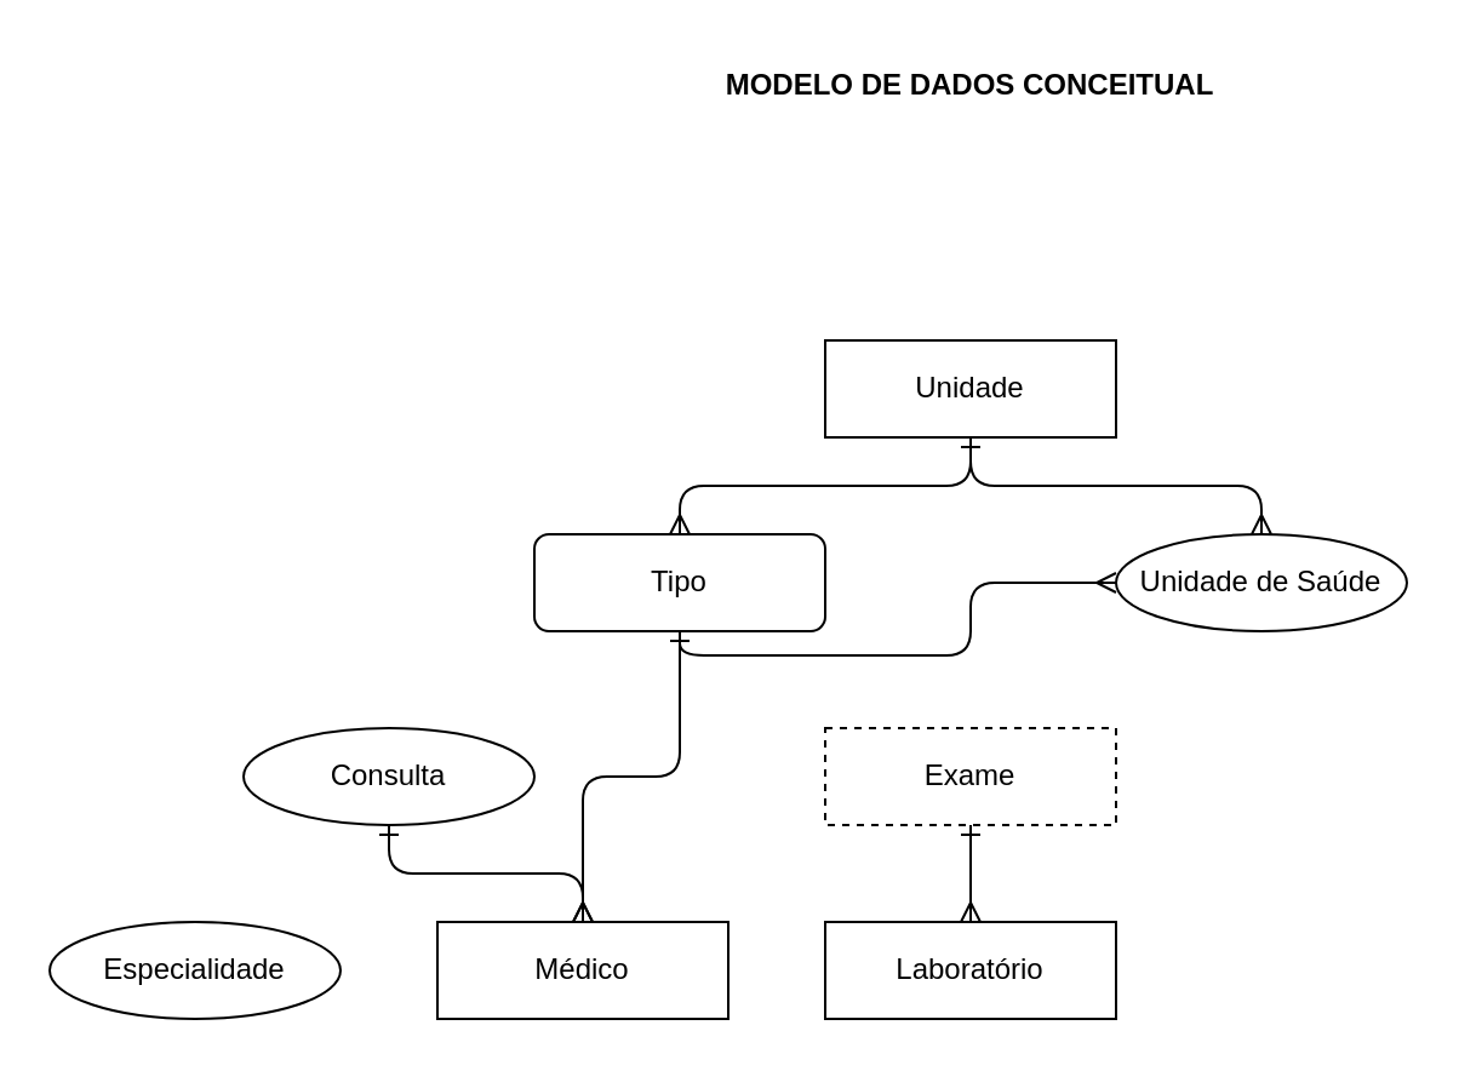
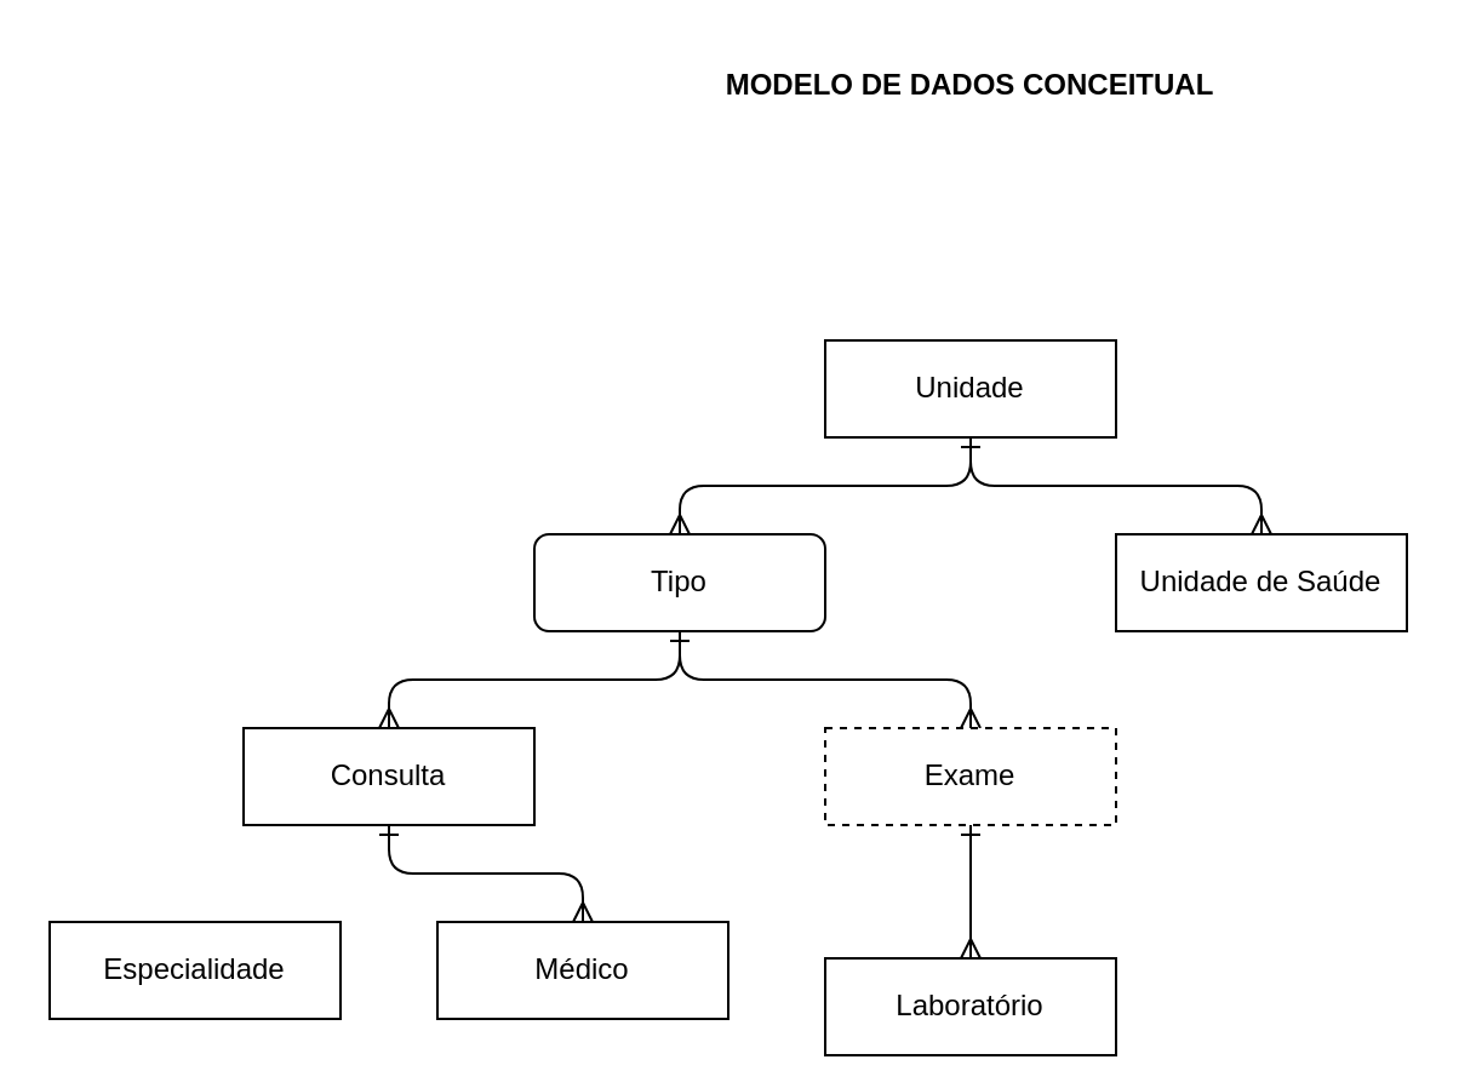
  <mxCell id="0" />
  <mxCell id="1" parent="0" />
  <mxCell id="2" style="edgeStyle=orthogonalEdgeStyle;html=1;exitX=0.5;exitY=1;exitDx=0;exitDy=0;entryX=0.5;entryY=0;entryDx=0;entryDy=0;startArrow=ERone;startFill=0;endArrow=ERmany;endFill=0;" edge="1" parent="1" source="4" target="7"><mxGeometry relative="1" as="geometry" /></mxCell>
  <mxCell id="3" style="edgeStyle=orthogonalEdgeStyle;html=1;exitX=0.5;exitY=1;exitDx=0;exitDy=0;entryX=0.5;entryY=0;entryDx=0;entryDy=0;startArrow=ERone;startFill=0;endArrow=ERmany;endFill=0;" edge="1" parent="1" source="4" target="15"><mxGeometry relative="1" as="geometry" /></mxCell>
  <mxCell id="4" value="Unidade" style="rounded=0;whiteSpace=wrap;html=1;" vertex="1" parent="1"><mxGeometry x="340" y="140" width="120" height="40" as="geometry" /></mxCell>
- <mxCell id="5" style="edgeStyle=orthogonalEdgeStyle;html=1;exitX=0.5;exitY=1;exitDx=0;exitDy=0;startArrow=ERone;startFill=0;endArrow=ERmany;endFill=0;" edge="1" parent="1" source="7" target="13"><mxGeometry relative="1" as="geometry" /></mxCell>
- <mxCell id="6" style="edgeStyle=orthogonalEdgeStyle;html=1;exitX=0.5;exitY=1;exitDx=0;exitDy=0;startArrow=ERone;startFill=0;endArrow=ERmany;endFill=0;" edge="1" parent="1" source="7" target="15"><mxGeometry relative="1" as="geometry" /></mxCell>
+ <mxCell id="5" style="edgeStyle=orthogonalEdgeStyle;html=1;exitX=0.5;exitY=1;exitDx=0;exitDy=0;entryX=0.5;entryY=0;entryDx=0;entryDy=0;startArrow=ERone;startFill=0;endArrow=ERmany;endFill=0;" edge="1" parent="1" source="7" target="9"><mxGeometry relative="1" as="geometry" /></mxCell>
+ <mxCell id="6" style="edgeStyle=orthogonalEdgeStyle;html=1;exitX=0.5;exitY=1;exitDx=0;exitDy=0;entryX=0.5;entryY=0;entryDx=0;entryDy=0;startArrow=ERone;startFill=0;endArrow=ERmany;endFill=0;" edge="1" parent="1" source="7" target="11"><mxGeometry relative="1" as="geometry" /></mxCell>
  <mxCell id="7" value="Tipo" style="whiteSpace=wrap;html=1;rounded=1;" vertex="1" parent="1"><mxGeometry x="220" y="220" width="120" height="40" as="geometry" /></mxCell>
  <mxCell id="8" style="edgeStyle=orthogonalEdgeStyle;html=1;exitX=0.5;exitY=1;exitDx=0;exitDy=0;entryX=0.5;entryY=0;entryDx=0;entryDy=0;startArrow=ERone;startFill=0;endArrow=ERmany;endFill=0;" edge="1" parent="1" source="9" target="13"><mxGeometry relative="1" as="geometry" /></mxCell>
- <mxCell id="9" value="Consulta" style="ellipse;whiteSpace=wrap;html=1;" vertex="1" parent="1"><mxGeometry x="100" y="300" width="120" height="40" as="geometry" /></mxCell>
+ <mxCell id="9" value="Consulta" style="rounded=0;whiteSpace=wrap;html=1;" vertex="1" parent="1"><mxGeometry x="100" y="300" width="120" height="40" as="geometry" /></mxCell>
  <mxCell id="10" style="edgeStyle=orthogonalEdgeStyle;html=1;exitX=0.5;exitY=1;exitDx=0;exitDy=0;entryX=0.5;entryY=0;entryDx=0;entryDy=0;startArrow=ERone;startFill=0;endArrow=ERmany;endFill=0;" edge="1" parent="1" source="11" target="14"><mxGeometry relative="1" as="geometry" /></mxCell>
  <mxCell id="11" value="Exame" style="rounded=0;whiteSpace=wrap;html=1;dashed=1;" vertex="1" parent="1"><mxGeometry x="340" y="300" width="120" height="40" as="geometry" /></mxCell>
- <mxCell id="12" value="Especialidade" style="ellipse;whiteSpace=wrap;html=1;" vertex="1" parent="1"><mxGeometry x="20" y="380" width="120" height="40" as="geometry" /></mxCell>
+ <mxCell id="12" value="Especialidade" style="rounded=0;whiteSpace=wrap;html=1;" vertex="1" parent="1"><mxGeometry x="20" y="380" width="120" height="40" as="geometry" /></mxCell>
  <mxCell id="13" value="Médico" style="rounded=0;whiteSpace=wrap;html=1;" vertex="1" parent="1"><mxGeometry x="180" y="380" width="120" height="40" as="geometry" /></mxCell>
- <mxCell id="14" value="Laboratório" style="rounded=0;whiteSpace=wrap;html=1;" vertex="1" parent="1"><mxGeometry x="340" y="380" width="120" height="40" as="geometry" /></mxCell>
- <mxCell id="15" value="Unidade de Saúde" style="ellipse;whiteSpace=wrap;html=1;" vertex="1" parent="1"><mxGeometry x="460" y="220" width="120" height="40" as="geometry" /></mxCell>
+ <mxCell id="14" value="Laboratório" style="rounded=0;whiteSpace=wrap;html=1;" vertex="1" parent="1"><mxGeometry x="340" y="395" width="120" height="40" as="geometry" /></mxCell>
+ <mxCell id="15" value="Unidade de Saúde" style="rounded=0;whiteSpace=wrap;html=1;" vertex="1" parent="1"><mxGeometry x="460" y="220" width="120" height="40" as="geometry" /></mxCell>
  <mxCell id="16" value="MODELO DE DADOS CONCEITUAL" style="text;html=1;strokeColor=none;fillColor=none;align=center;verticalAlign=middle;whiteSpace=wrap;rounded=0;fontStyle=1" vertex="1" parent="1"><mxGeometry x="290" y="20" width="220" height="30" as="geometry" /></mxCell>
